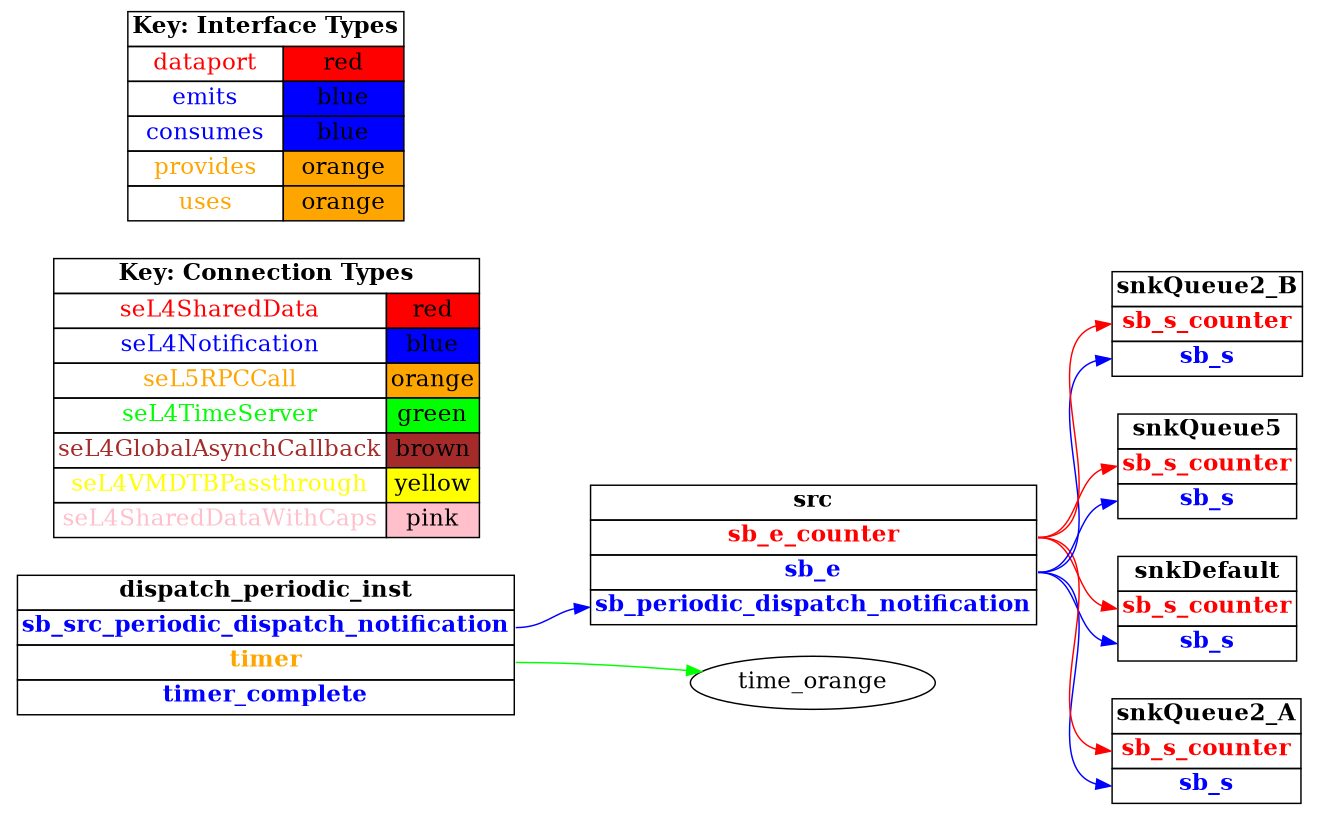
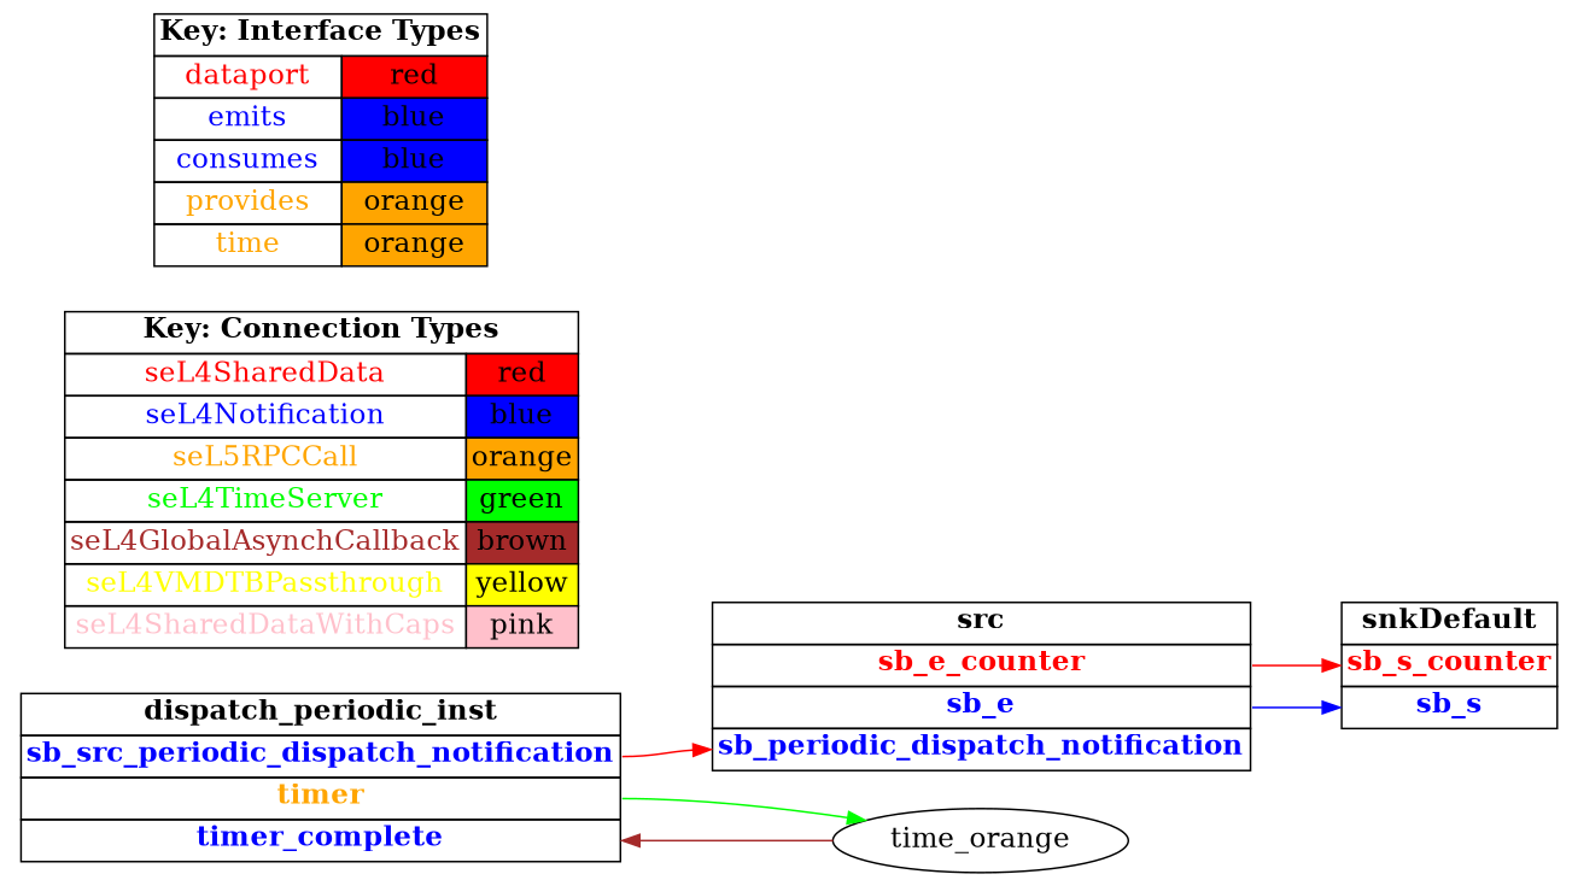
  digraph {
    rankdir=LR
    node [fontsize=16 shape=plaintext]
    edge [color=blue headport=sb_s tailport=sb_e]
    n1 [label=<     <TABLE BORDER="0" CELLBORDER="1" CELLSPACING="0">       <TR><TD><B>src</B></TD></TR>       <TR><TD PORT="sb_e_counter"><FONT COLOR="red"><B>sb_e_counter</B></FONT></TD></TR>       <TR><TD PORT="sb_e"><FONT COLOR="blue"><B>sb_e</B></FONT></TD></TR>       <TR><TD PORT="sb_periodic_dispatch_notification"><FONT COLOR="blue"><B>sb_periodic_dispatch_notification</B></FONT></TD></TR>"     </TABLE>   >]
    n2 [label=<     <TABLE BORDER="0" CELLBORDER="1" CELLSPACING="0">       <TR><TD><B>snkDefault</B></TD></TR>       <TR><TD PORT="sb_s_counter"><FONT COLOR="red"><B>sb_s_counter</B></FONT></TD></TR>       <TR><TD PORT="sb_s"><FONT COLOR="blue"><B>sb_s</B></FONT></TD></TR>"     </TABLE>   >]
-   n3 [label=<     <TABLE BORDER="0" CELLBORDER="1" CELLSPACING="0">       <TR><TD><B>snkQueue2_A</B></TD></TR>       <TR><TD PORT="sb_s_counter"><FONT COLOR="red"><B>sb_s_counter</B></FONT></TD></TR>       <TR><TD PORT="sb_s"><FONT COLOR="blue"><B>sb_s</B></FONT></TD></TR>"     </TABLE>   >]
-   n4 [label=<     <TABLE BORDER="0" CELLBORDER="1" CELLSPACING="0">       <TR><TD><B>snkQueue2_B</B></TD></TR>       <TR><TD PORT="sb_s_counter"><FONT COLOR="red"><B>sb_s_counter</B></FONT></TD></TR>       <TR><TD PORT="sb_s"><FONT COLOR="blue"><B>sb_s</B></FONT></TD></TR>"     </TABLE>   >]
-   n5 [label=<     <TABLE BORDER="0" CELLBORDER="1" CELLSPACING="0">       <TR><TD><B>snkQueue5</B></TD></TR>       <TR><TD PORT="sb_s_counter"><FONT COLOR="red"><B>sb_s_counter</B></FONT></TD></TR>       <TR><TD PORT="sb_s"><FONT COLOR="blue"><B>sb_s</B></FONT></TD></TR>"     </TABLE>   >]
    n6 [label=<     <TABLE BORDER="0" CELLBORDER="1" CELLSPACING="0">       <TR><TD><B>dispatch_periodic_inst</B></TD></TR>       <TR><TD PORT="sb_src_periodic_dispatch_notification"><FONT COLOR="blue"><B>sb_src_periodic_dispatch_notification</B></FONT></TD></TR>       <TR><TD PORT="timer"><FONT COLOR="orange"><B>timer</B></FONT></TD></TR>       <TR><TD PORT="timer_complete"><FONT COLOR="blue"><B>timer_complete</B></FONT></TD></TR>"     </TABLE>   >]
    n7 [label=time_orange shape=ellipse]
    n8 [label=<    <TABLE BORDER="0" CELLBORDER="1" CELLSPACING="0">      <TR><TD COLSPAN="2"><B>Key: Connection Types</B></TD></TR>      <TR><TD><FONT COLOR="red">seL4SharedData</FONT></TD><TD BGCOLOR="red">red</TD></TR>      <TR><TD><FONT COLOR="blue">seL4Notification</FONT></TD><TD BGCOLOR="blue">blue</TD></TR>      <TR><TD><FONT COLOR="orange">seL5RPCCall</FONT></TD><TD BGCOLOR="orange">orange</TD></TR>      <TR><TD><FONT COLOR="green">seL4TimeServer</FONT></TD><TD BGCOLOR="green">green</TD></TR>      <TR><TD><FONT COLOR="brown">seL4GlobalAsynchCallback</FONT></TD><TD BGCOLOR="brown">brown</TD></TR>      <TR><TD><FONT COLOR="yellow">seL4VMDTBPassthrough</FONT></TD><TD BGCOLOR="yellow">yellow</TD></TR>      <TR><TD><FONT COLOR="pink">seL4SharedDataWithCaps</FONT></TD><TD BGCOLOR="pink">pink</TD></TR>    </TABLE>   >]
-   n9 [label=<    <TABLE BORDER="0" CELLBORDER="1" CELLSPACING="0">      <TR><TD COLSPAN="2"><B>Key: Interface Types</B></TD></TR>      <TR><TD><FONT COLOR="red">dataport</FONT></TD><TD BGCOLOR="red">red</TD></TR>      <TR><TD><FONT COLOR="blue">emits</FONT></TD><TD BGCOLOR="blue">blue</TD></TR>      <TR><TD><FONT COLOR="blue">consumes</FONT></TD><TD BGCOLOR="blue">blue</TD></TR>      <TR><TD><FONT COLOR="orange">provides</FONT></TD><TD BGCOLOR="orange">orange</TD></TR>      <TR><TD><FONT COLOR="orange">uses</FONT></TD><TD BGCOLOR="orange">orange</TD></TR>    </TABLE>   >]
+   n9 [label=<    <TABLE BORDER="0" CELLBORDER="1" CELLSPACING="0">      <TR><TD COLSPAN="2"><B>Key: Interface Types</B></TD></TR>      <TR><TD><FONT COLOR="red">dataport</FONT></TD><TD BGCOLOR="red">red</TD></TR>      <TR><TD><FONT COLOR="blue">emits</FONT></TD><TD BGCOLOR="blue">blue</TD></TR>      <TR><TD><FONT COLOR="blue">consumes</FONT></TD><TD BGCOLOR="blue">blue</TD></TR>      <TR><TD><FONT COLOR="orange">provides</FONT></TD><TD BGCOLOR="orange">orange</TD></TR>      <TR><TD><FONT COLOR="orange">time</FONT></TD><TD BGCOLOR="orange">orange</TD></TR>    </TABLE>   >]
    n1 -> n2
    n1 -> n2 [color=red headport=sb_s_counter tailport=sb_e_counter]
-   n1 -> n3
-   n1 -> n3 [color=red headport=sb_s_counter tailport=sb_e_counter]
-   n1 -> n4
-   n1 -> n4 [color=red headport=sb_s_counter tailport=sb_e_counter]
-   n1 -> n5
-   n1 -> n5 [color=red headport=sb_s_counter tailport=sb_e_counter]
-   n6 -> n1 [headport=sb_periodic_dispatch_notification tailport=sb_src_periodic_dispatch_notification]
+   n6 -> n1 [color=red headport=sb_periodic_dispatch_notification tailport=sb_src_periodic_dispatch_notification]
    n6 -> n7 [color=green headport=the_timer tailport=timer]
+   n7 -> n6 [color=brown headport=timer_complete tailport=timer_notification]
  }
